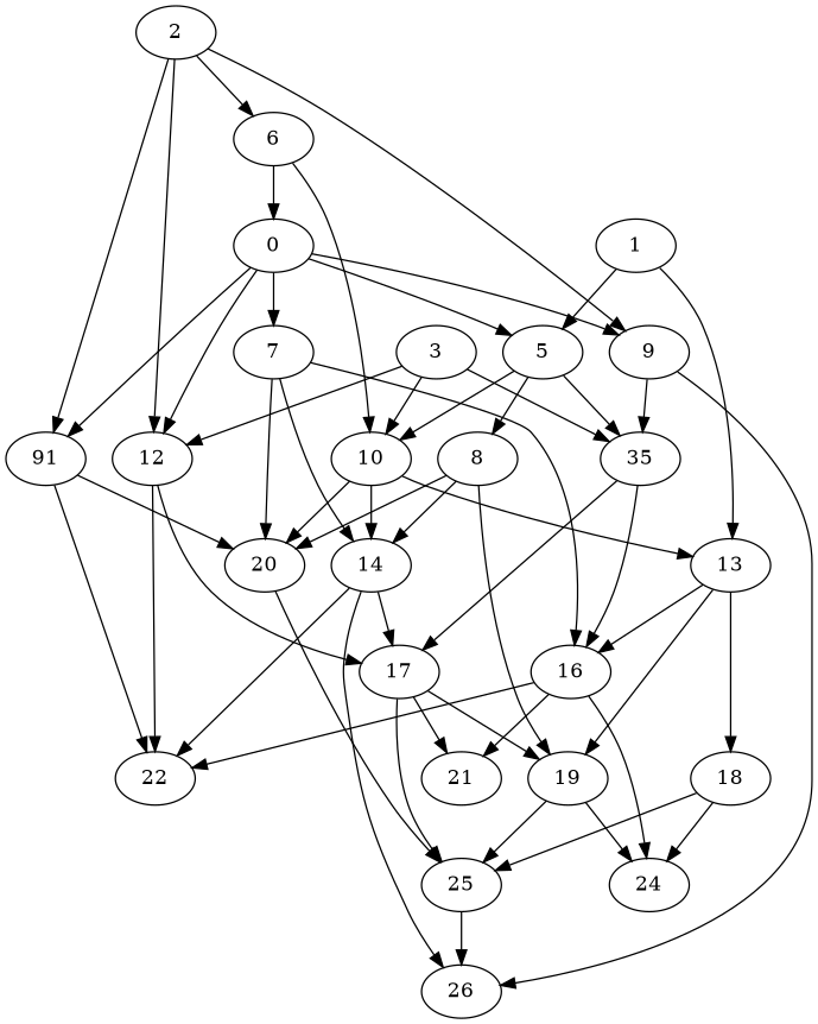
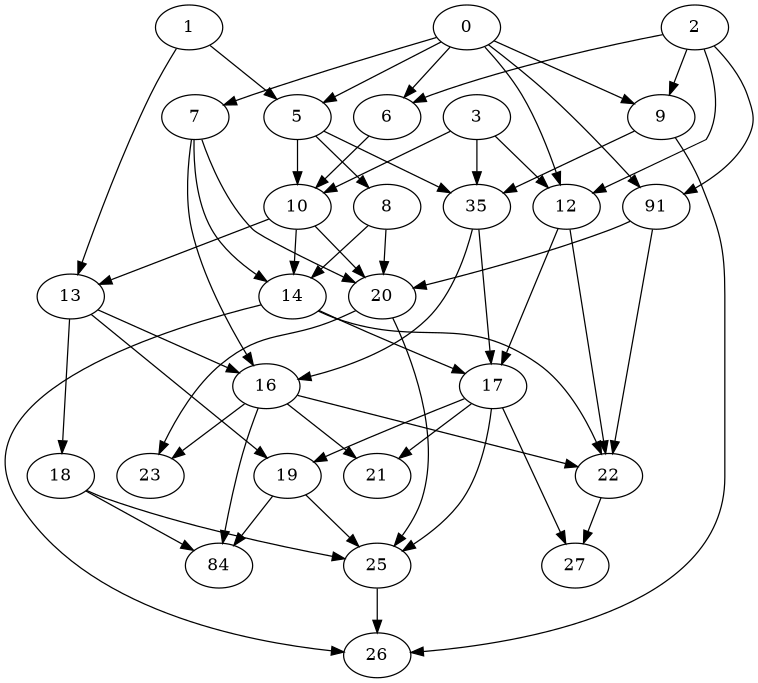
  digraph {
    7
    20
    14
    16
+   23
    25
    22
    17
    26
-   24
+   24 [label=84]
    21
    6
    10
    12
    13
+   27
    19
    3
    n19 [label=35]
    18
    5
    8
    0
    n24 [label=91]
    9
    2
    1
    7 -> 20
    7 -> 14
    7 -> 16
+   20 -> 23
    20 -> 25
    14 -> 22
    14 -> 17
    14 -> 26
+   16 -> 23
    16 -> 22
    16 -> 24
    16 -> 21
    25 -> 26
+   22 -> 27
    17 -> 25
    17 -> 21
+   17 -> 27
    17 -> 19
    6 -> 10
    10 -> 20
    10 -> 14
    10 -> 13
    12 -> 22
    12 -> 17
    13 -> 16
    13 -> 19
    13 -> 18
    19 -> 25
    19 -> 24
    3 -> 10
    3 -> 12
    3 -> n19
    n19 -> 16
    n19 -> 17
    18 -> 25
    18 -> 24
    5 -> 10
    5 -> n19
    5 -> 8
    8 -> 20
    8 -> 14
-   8 -> 19
    0 -> 7
-   6 -> 0
+   0 -> 6
    0 -> 12
    0 -> 5
    0 -> n24
    0 -> 9
    n24 -> 20
    n24 -> 22
    9 -> 26
    9 -> n19
    2 -> 6
    2 -> 12
    2 -> n24
    2 -> 9
    1 -> 13
    1 -> 5
  }
